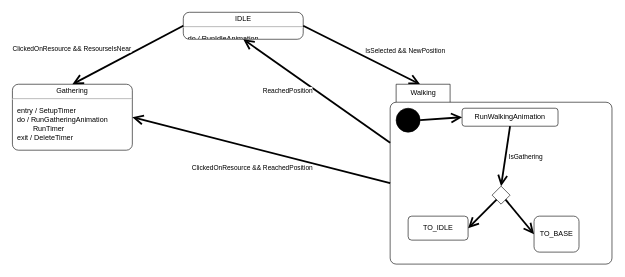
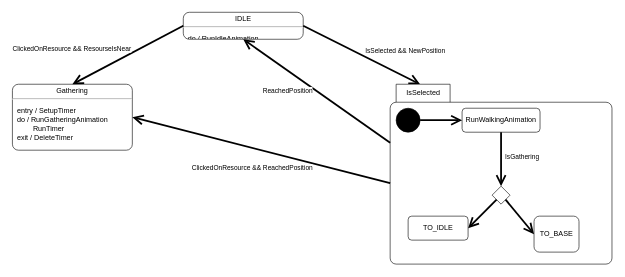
  <mxCell id="0" />
  <mxCell id="1" parent="0" />
  <mxCell id="2" value="&lt;p style=&quot;margin:0px;margin-top:4px;text-align:center;&quot;&gt;IDLE&lt;/p&gt;&lt;hr&gt;&lt;p&gt;&lt;/p&gt;&lt;p style=&quot;margin:0px;margin-left:8px;text-align:left;&quot;&gt;do / RunIdleAnimation&lt;br&gt;&lt;br&gt;&lt;/p&gt;" style="shape=mxgraph.sysml.simpleState;html=1;overflow=fill;whiteSpace=wrap;align=center;" vertex="1" parent="1"><mxGeometry x="305" y="20" width="200" height="45" as="geometry" /></mxCell>
  <mxCell id="3" value="&lt;p style=&quot;margin:0px;margin-top:4px;text-align:center;&quot;&gt;Gathering&lt;/p&gt;&lt;hr&gt;&lt;p&gt;&lt;/p&gt;&lt;p style=&quot;margin:0px;margin-left:8px;text-align:left;&quot;&gt;entry / SetupTimer&lt;/p&gt;&lt;p style=&quot;margin:0px;margin-left:8px;text-align:left;&quot;&gt;do / RunGatheringAnimation&lt;/p&gt;&lt;p style=&quot;margin:0px;margin-left:8px;text-align:left;&quot;&gt;&lt;span style=&quot;white-space: pre;&quot;&gt;&#09;&lt;/span&gt;RunTimer&lt;br&gt;exit / DeleteTimer&lt;/p&gt;" style="shape=mxgraph.sysml.simpleState;html=1;overflow=fill;whiteSpace=wrap;align=center;" vertex="1" parent="1"><mxGeometry x="20" y="140" width="200" height="110" as="geometry" /></mxCell>
  <mxCell id="4" value="ClickedOnResource &amp;amp;&amp;amp; ResourseIsNear" style="edgeStyle=none;html=1;endArrow=open;endSize=12;strokeWidth=3;verticalAlign=bottom;rounded=0;exitX=0;exitY=0.5;exitDx=0;exitDy=0;exitPerimeter=0;entryX=0.5;entryY=0;entryDx=0;entryDy=0;entryPerimeter=0;" edge="1" parent="1" source="2" target="3"><mxGeometry x="0.787" y="-45" width="160" relative="1" as="geometry"><mxPoint x="340" y="250" as="sourcePoint" /><mxPoint x="500" y="250" as="targetPoint" /><mxPoint as="offset" /></mxGeometry></mxCell>
  <mxCell id="5" value="IsSelected &amp;amp;&amp;amp; NewPosition" style="edgeStyle=none;html=1;endArrow=open;endSize=12;strokeWidth=3;verticalAlign=bottom;rounded=0;exitX=1;exitY=0.5;exitDx=0;exitDy=0;exitPerimeter=0;entryX=0;entryY=0;entryDx=50;entryDy=0;entryPerimeter=0;" edge="1" parent="1" source="2" target="6"><mxGeometry x="0.608" y="30" width="160" relative="1" as="geometry"><mxPoint x="480" y="140" as="sourcePoint" /><mxPoint x="680" y="145" as="targetPoint" /><mxPoint as="offset" /></mxGeometry></mxCell>
- <mxCell id="6" value="Walking" style="shape=folder;align=center;verticalAlign=middle;fontStyle=0;tabWidth=100;tabHeight=30;tabPosition=left;html=1;boundedLbl=1;labelInHeader=1;rounded=1;absoluteArcSize=1;arcSize=10;" vertex="1" parent="1"><mxGeometry x="650" y="140" width="370" height="300" as="geometry" /></mxCell>
+ <mxCell id="6" value="IsSelected" style="shape=folder;align=center;verticalAlign=middle;fontStyle=0;tabWidth=100;tabHeight=30;tabPosition=left;html=1;boundedLbl=1;labelInHeader=1;rounded=1;absoluteArcSize=1;arcSize=10;" vertex="1" parent="1"><mxGeometry x="650" y="140" width="370" height="300" as="geometry" /></mxCell>
  <mxCell id="7" value="" style="shape=ellipse;html=1;fillColor=strokeColor;fontSize=18;fontColor=#ffffff;" vertex="1" parent="1"><mxGeometry x="660" y="180" width="40" height="40" as="geometry" /></mxCell>
  <mxCell id="8" value="" style="edgeStyle=none;html=1;endArrow=open;endSize=12;strokeWidth=3;verticalAlign=bottom;rounded=0;exitX=1;exitY=0.5;exitDx=0;exitDy=0;entryX=0;entryY=0.5;entryDx=0;entryDy=0;" edge="1" parent="1" source="7" target="9"><mxGeometry width="160" relative="1" as="geometry"><mxPoint x="410" y="279" as="sourcePoint" /><mxPoint x="360" y="310" as="targetPoint" /></mxGeometry></mxCell>
- <mxCell id="9" value="RunWalkingAnimation" style="shape=rect;rounded=1;html=1;whiteSpace=wrap;align=center;" vertex="1" parent="1"><mxGeometry x="770" y="180" width="160" height="30" as="geometry" /></mxCell>
+ <mxCell id="9" value="RunWalkingAnimation" style="shape=rect;rounded=1;html=1;whiteSpace=wrap;align=center;" vertex="1" parent="1"><mxGeometry x="770" y="180" width="130" height="40" as="geometry" /></mxCell>
  <mxCell id="10" value="IsGathering" style="edgeStyle=none;html=1;endArrow=open;endSize=12;strokeWidth=3;verticalAlign=bottom;rounded=0;exitX=0.5;exitY=1;exitDx=0;exitDy=0;entryX=0.5;entryY=0;entryDx=0;entryDy=0;" edge="1" parent="1" source="9" target="11"><mxGeometry x="0.111" y="35" width="160" relative="1" as="geometry"><mxPoint x="900" y="110" as="sourcePoint" /><mxPoint x="1060" y="110" as="targetPoint" /><mxPoint as="offset" /></mxGeometry></mxCell>
  <mxCell id="11" value="" style="rhombus;" vertex="1" parent="1"><mxGeometry x="820" y="310" width="30" height="30" as="geometry" /></mxCell>
  <mxCell id="12" value="" style="edgeStyle=none;html=1;endArrow=open;endSize=12;strokeWidth=3;verticalAlign=bottom;rounded=0;exitX=0;exitY=1;exitDx=0;exitDy=0;entryX=1;entryY=0.5;entryDx=0;entryDy=0;" edge="1" parent="1" source="11" target="15"><mxGeometry width="160" relative="1" as="geometry"><mxPoint x="500" y="410" as="sourcePoint" /><mxPoint x="490" y="390" as="targetPoint" /></mxGeometry></mxCell>
  <mxCell id="13" value="" style="edgeStyle=none;html=1;endArrow=open;endSize=12;strokeWidth=3;verticalAlign=bottom;rounded=0;exitX=1;exitY=1;exitDx=0;exitDy=0;entryX=0;entryY=0.5;entryDx=0;entryDy=0;" edge="1" parent="1" source="11" target="14"><mxGeometry width="160" relative="1" as="geometry"><mxPoint x="370" y="290" as="sourcePoint" /><mxPoint x="380" y="320" as="targetPoint" /></mxGeometry></mxCell>
  <mxCell id="14" value="TO_BASE" style="shape=rect;rounded=1;html=1;whiteSpace=wrap;align=center;" vertex="1" parent="1"><mxGeometry x="890" y="360" width="75" height="60" as="geometry" /></mxCell>
  <mxCell id="15" value="TO_IDLE" style="shape=rect;rounded=1;html=1;whiteSpace=wrap;align=center;" vertex="1" parent="1"><mxGeometry x="680" y="360" width="100" height="40" as="geometry" /></mxCell>
  <mxCell id="16" value="ClickedOnResource &amp;amp;&amp;amp; ReachedPosition" style="edgeStyle=none;html=1;endArrow=open;endSize=12;strokeWidth=3;verticalAlign=bottom;rounded=0;exitX=0;exitY=0;exitDx=0;exitDy=165;exitPerimeter=0;entryX=1;entryY=0.5;entryDx=0;entryDy=0;entryPerimeter=0;" edge="1" parent="1" source="6" target="3"><mxGeometry x="0.021" y="42" width="160" relative="1" as="geometry"><mxPoint x="470" y="260" as="sourcePoint" /><mxPoint x="630" y="260" as="targetPoint" /><mxPoint as="offset" /></mxGeometry></mxCell>
  <mxCell id="17" value="ReachedPosition" style="edgeStyle=none;html=1;endArrow=open;endSize=12;strokeWidth=3;verticalAlign=bottom;rounded=0;exitX=0;exitY=0;exitDx=0;exitDy=97.5;exitPerimeter=0;entryX=0.5;entryY=1;entryDx=0;entryDy=0;entryPerimeter=0;" edge="1" parent="1" source="6" target="2"><mxGeometry x="0.233" y="35" width="160" relative="1" as="geometry"><mxPoint x="440" y="160" as="sourcePoint" /><mxPoint x="600" y="160" as="targetPoint" /><mxPoint as="offset" /></mxGeometry></mxCell>
